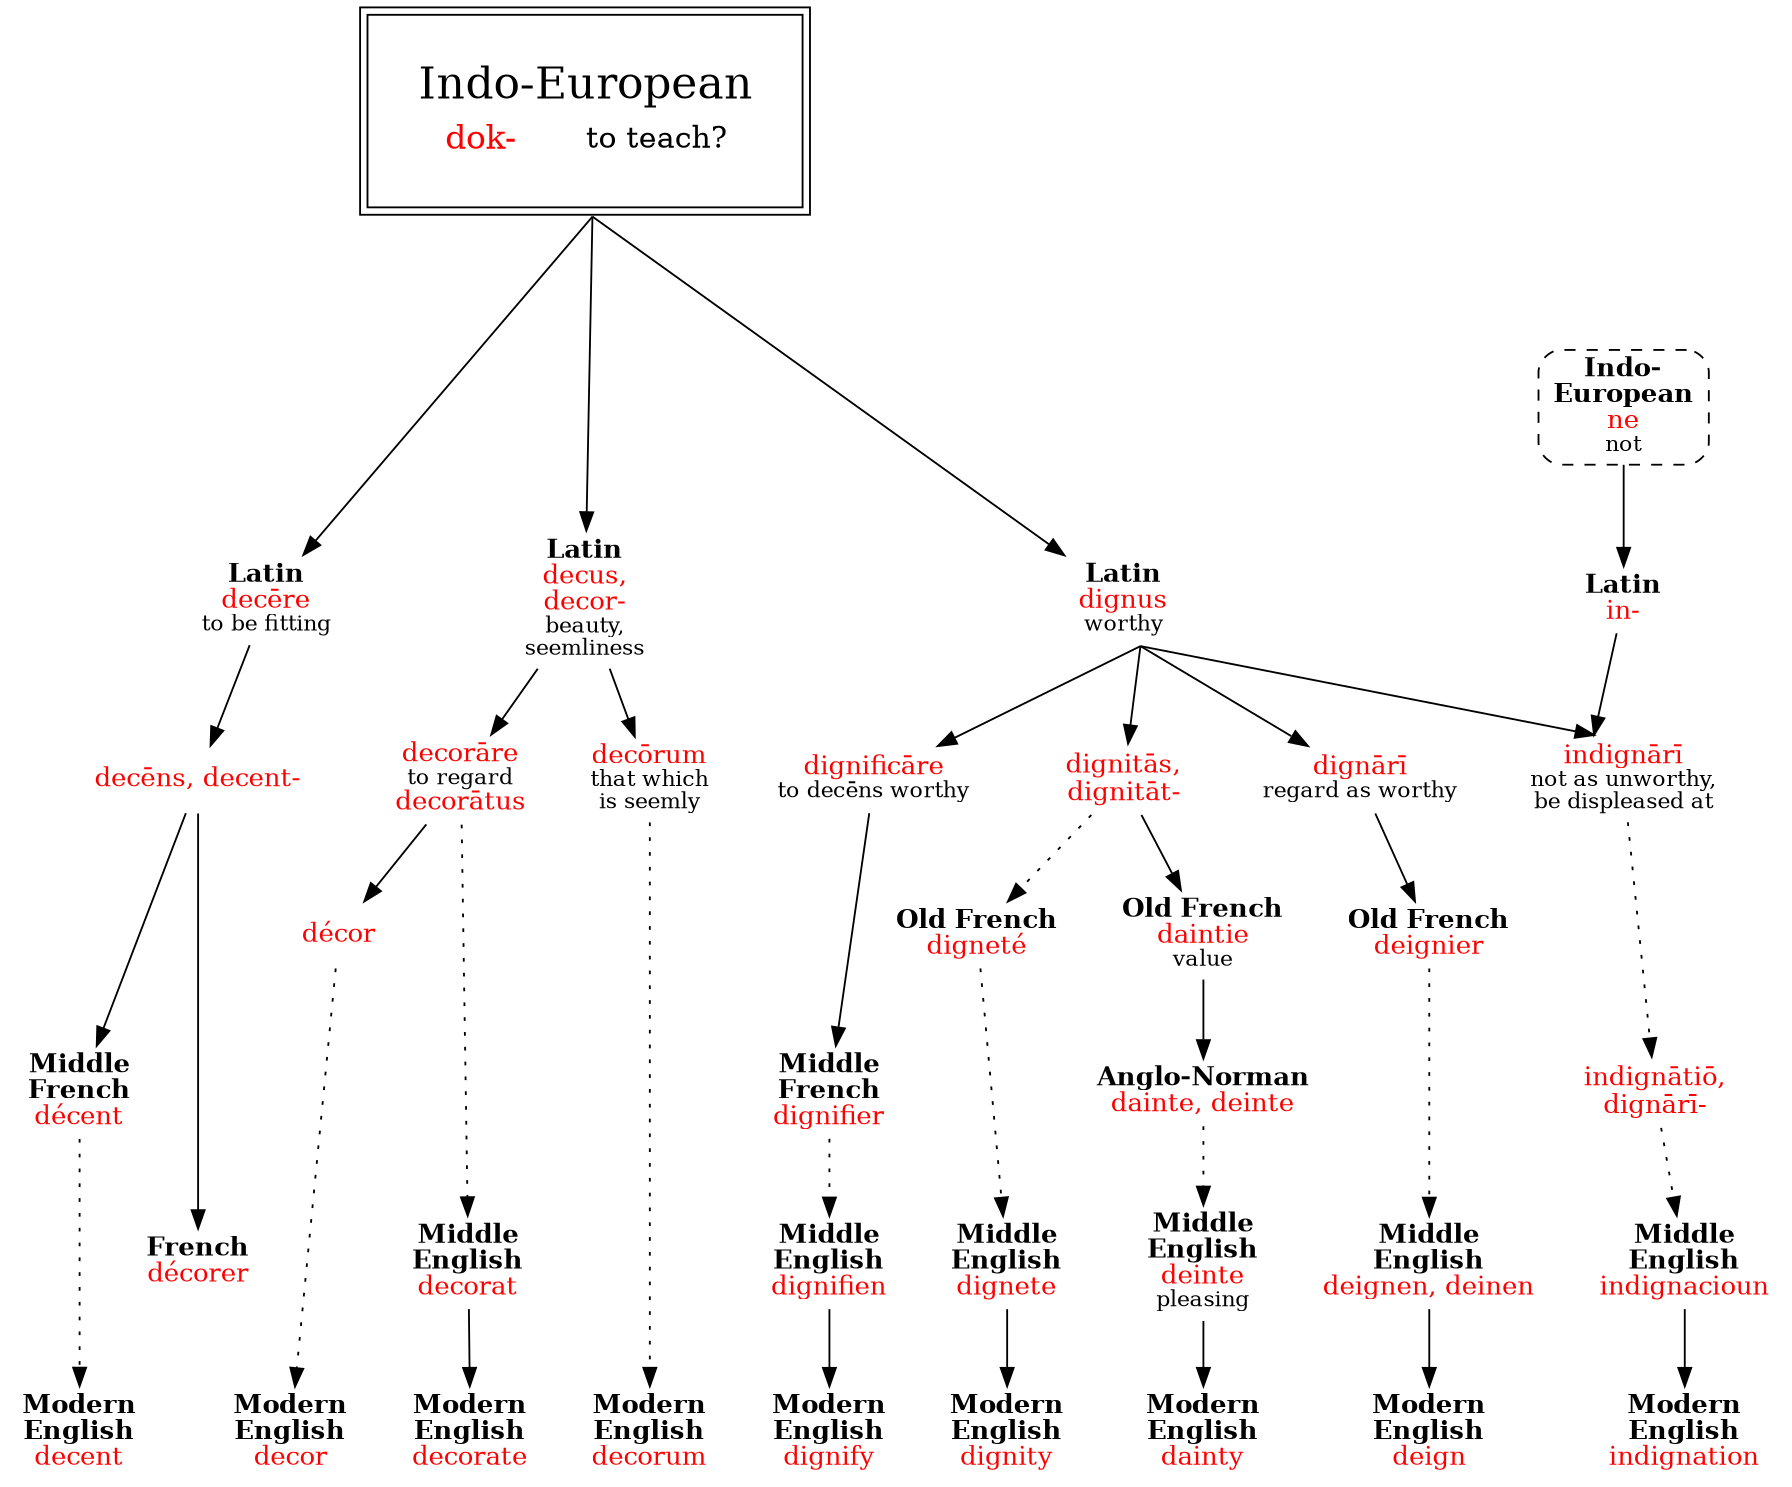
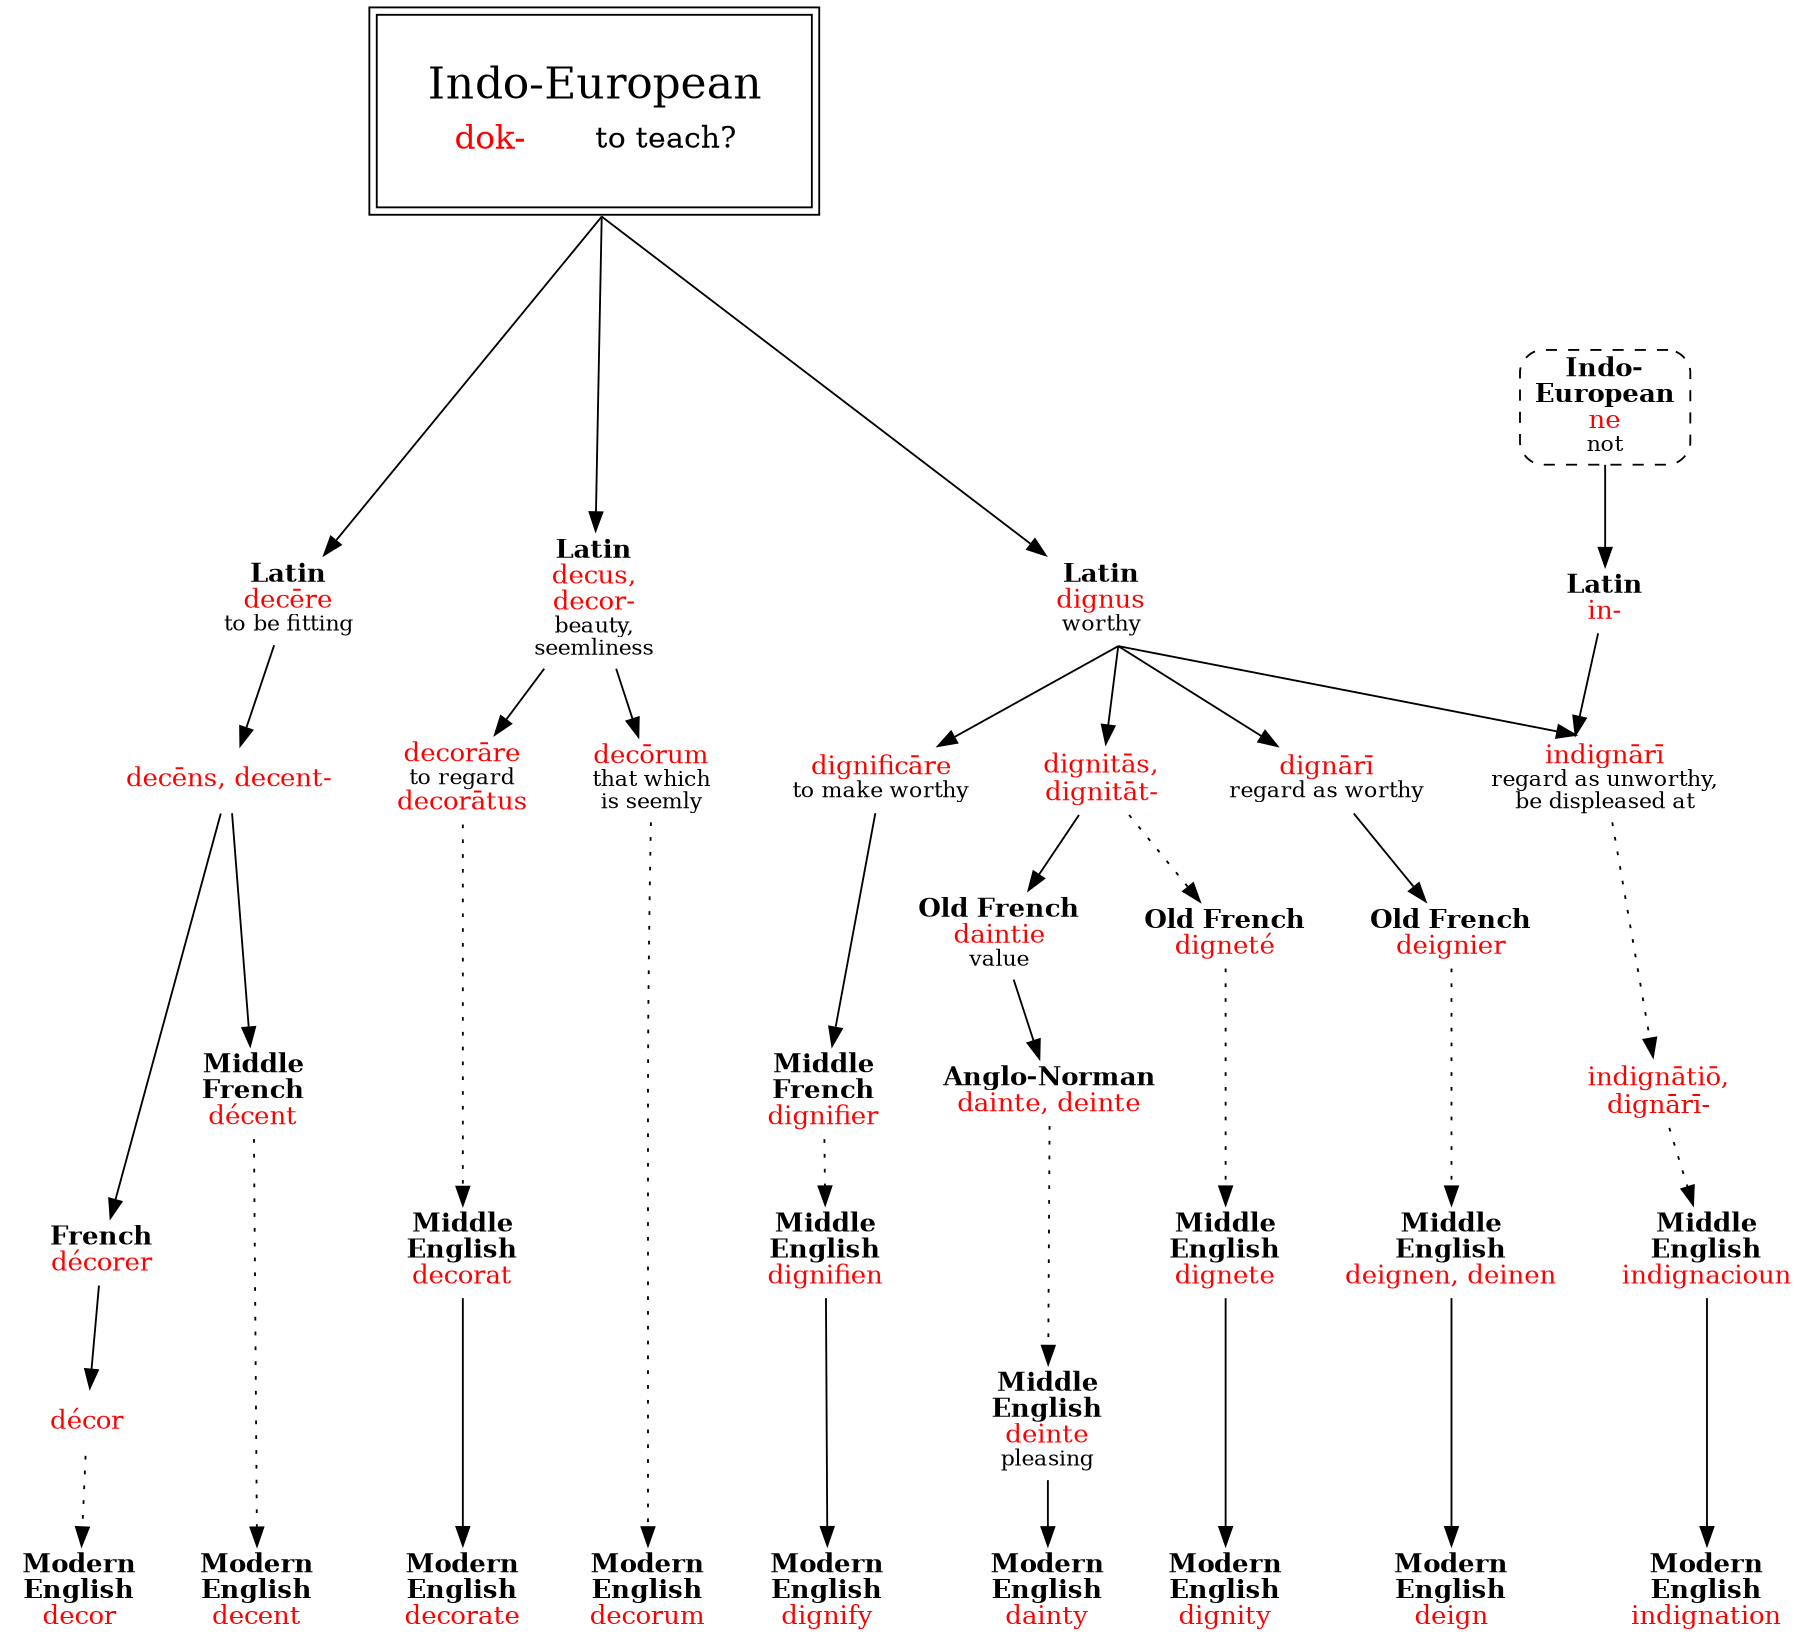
  strict digraph {
    node [shape=none]
    n1 [label=<<b>Latin</b><br/><font color="red">decēre</font><br/><font point-size="12">to be fitting</font>>]
    n2 [label=<<b>Latin</b><br/><font color="red">decus,<br/>decor-</font><br/><font point-size="12">beauty,<br/>seemliness</font>>]
    n3 [label=<<b>Latin</b><br/><font color="red">dignus</font><br/><font point-size="12">worthy</font>>]
    n4 [label=<<b>Modern<br/>English</b><br/><font color="red">decent</font>>]
    n5 [label=<<b>Modern<br/>English</b><br/><font color="red">decorum</font>>]
    n6 [label=<<b>Modern<br/>English</b><br/><font color="red">decorate</font>>]
    n7 [label=<<b>Modern<br/>English</b><br/><font color="red">decor</font>>]
    n8 [label=<<b>Modern<br/>English</b><br/><font color="red">dignity</font>>]
    n9 [label=<<b>Modern<br/>English</b><br/><font color="red">dignify</font>>]
    n10 [label=<<b>Modern<br/>English</b><br/><font color="red">dainty</font>>]
    n11 [label=<<b>Modern<br/>English</b><br/><font color="red">indignation</font>>]
    n12 [label=<<b>Modern<br/>English</b><br/><font color="red">deign</font>>]
    n13 [label=<<b>Old French</b><br/><font color="red">digneté</font>>]
    n14 [label=<<b>Old French</b><br/><font color="red">daintie</font><br/><font point-size="12">value</font>>]
    n15 [label=<<b>Old French</b><br/><font color="red">deignier</font>>]
    n16 [label=<<b>Middle<br/>French</b><br/><font color="red">décent</font>>]
    n17 [label=<<b>Middle<br/>French</b><br/><font color="red">dignifier</font>>]
    n18 [label=<<b>Anglo-Norman</b><br/><font color="red">dainte, deinte</font>>]
    n19 [label=<<b>Middle<br/>English</b><br/><font color="red">decorat</font>>]
    n20 [label=<<b>French</b><br/><font color="red">décorer</font>>]
    n21 [label=<<b>Middle<br/>English</b><br/><font color="red">dignete</font>>]
    n22 [label=<<b>Middle<br/>English</b><br/><font color="red">dignifien</font>>]
    n23 [label=<<b>Middle<br/>English</b><br/><font color="red">indignacioun</font>>]
    n24 [label=<<b>Middle<br/>English</b><br/><font color="red">deignen, deinen</font>>]
    n25 [label=<<font color="red">decēns, decent-</font>>]
    n26 [label=<<font color="red">decōrum</font><br/><font point-size="12">that which<br/>is seemly</font>>]
    n27 [label=<<font color="red">decorāre</font><br/><font point-size="12">to regard</font><br/><font color="red">decorātus</font>>]
    n28 [label=<<font color="red">dignitās,<br/>dignitāt-</font>>]
-   n29 [label=<<font color="red">dignificāre</font><br/><font point-size="12">to decēns worthy</font>>]
-   n30 [label=<<font color="red">indignārī</font><br/><font point-size="12">not as unworthy,<br/>be displeased at</font>>]
+   n29 [label=<<font color="red">dignificāre</font><br/><font point-size="12">to make worthy</font>>]
+   n30 [label=<<font color="red">indignārī</font><br/><font point-size="12">regard as unworthy,<br/>be displeased at</font>>]
    n31 [label=<<font color="red">dignārī</font><br/><font point-size="12">regard as worthy</font>>]
    n32 [label=<<b>Middle<br/>English</b><br/><font color="red">deinte</font><br/><font point-size="12">pleasing</font>>]
    n33 [label=<<font color="red">décor</font>>]
    n34 [label=<<font color="red">indignātiō,<br/>dignārī-</font>>]
    n35 [label=<<table border="0"><tr><td colspan="2"><font point-size="24">Indo-European</font></td></tr><tr><td><font point-size="18" color="red">dok-</font></td><td><font point-size="16">to teach?</font></td></tr></table>> margin=.3 peripheries=2 shape=rect]
    n36 [label=<<b>Indo-<br/>European</b><br/><font color="red">ne</font><br/><font point-size="12">not</font>> shape=box style="dashed,rounded"]
    n37 [label=<<b>Latin</b><br/><font color="red">in-</font>>]
    subgraph sub_1 {
      rank=same
      n1
      n2
      n3
    }
    subgraph sub_2 {
      rank=same
      n4
      n5
      n6
      n7
      n8
      n9
      n10
      n11
      n12
    }
    subgraph sub_3 {
      rank=same
      n1
      n2
      n3
    }
    subgraph sub_4 {
      rank=same
      n13
      n14
      n15
    }
    subgraph sub_5 {
      rank=same
      n16
      n17
      n18
    }
    subgraph sub_6 {
      rank=same
      n19
      n20
      n21
      n22
      n23
      n24
    }
    subgraph sub_7 {
      rank=same
      n25
      n26
      n27
      n28
      n29
      n30
      n31
    }
    n1 -> n25
    n2 -> n26
    n2 -> n27
    n3 -> n28 [sametail=1]
    n3 -> n29 [sametail=1]
    n3 -> n30 [samehead=1 sametail=1]
    n3 -> n31 [sametail=1]
    n13 -> n21 [style=dotted]
    n14 -> n18
    n15 -> n24 [style=dotted]
    n16 -> n4 [style=dotted]
    n17 -> n22 [style=dotted]
    n18 -> n32 [style=dotted]
    n19 -> n6
-   n27 -> n33
+   n20 -> n33
    n21 -> n8
    n22 -> n9
    n23 -> n11
    n24 -> n12
    n25 -> n16
    n25 -> n20
    n26 -> n5 [style=dotted]
    n27 -> n19 [style=dotted]
    n28 -> n13 [style=dotted]
    n28 -> n14
    n29 -> n17
    n30 -> n34 [style=dotted]
    n31 -> n15
    n32 -> n10
    n33 -> n7 [style=dotted]
    n34 -> n23 [style=dotted]
    n35 -> n1 [minlen=3 sametail=1]
    n35 -> n2 [minlen=3 sametail=1]
    n35 -> n3 [minlen=3 sametail=1]
    n36 -> n37
    n37 -> n30 [samehead=1]
  }
